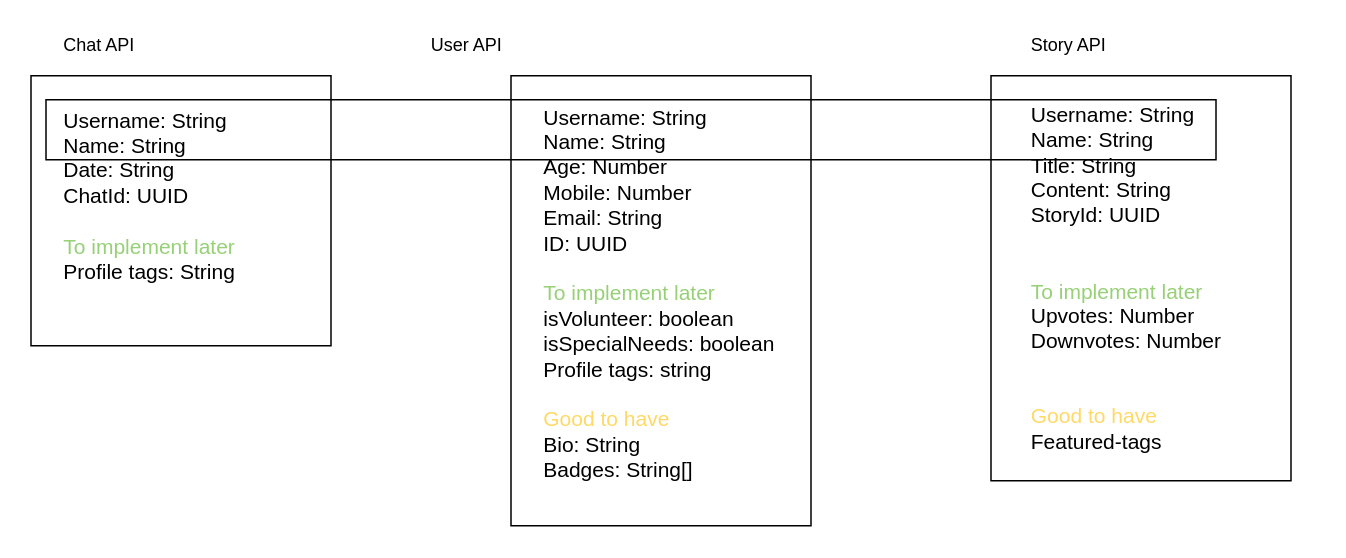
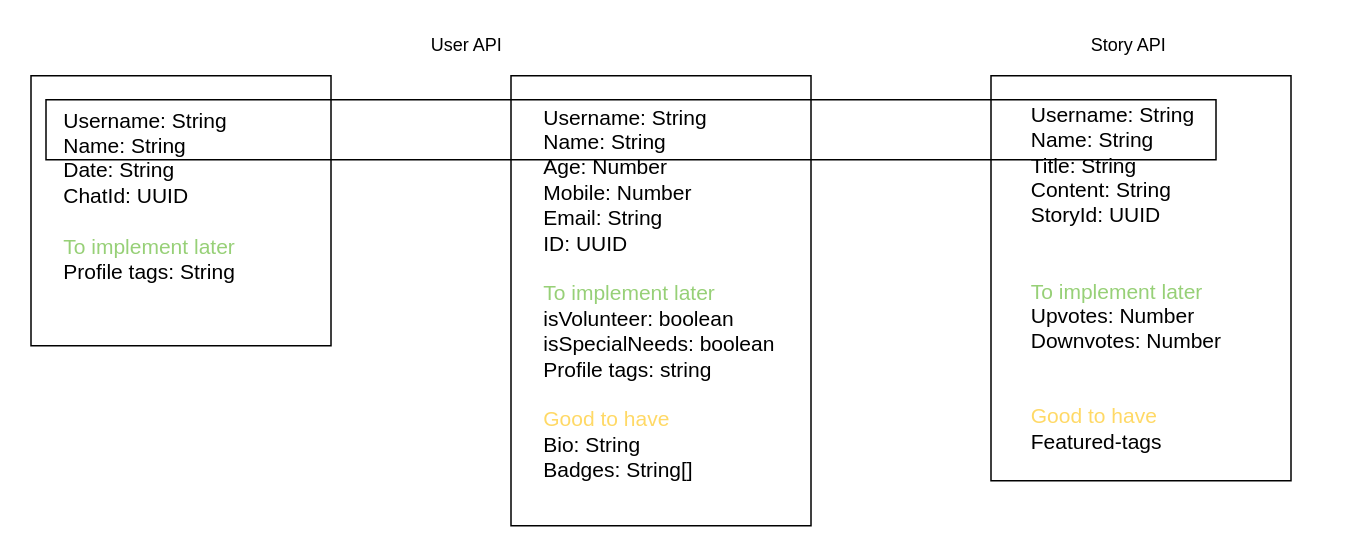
  <mxCell id="0" />
  <mxCell id="1" parent="0" />
  <mxCell id="2" value="" style="rounded=0;whiteSpace=wrap;html=1;" parent="1" vertex="1"><mxGeometry x="340" y="50" width="200" height="300" as="geometry" /></mxCell>
  <mxCell id="3" value="User API" style="text;html=1;strokeColor=none;fillColor=none;align=left;verticalAlign=middle;whiteSpace=wrap;rounded=0;" parent="1" vertex="1"><mxGeometry x="285" y="20" width="60" height="20" as="geometry" /></mxCell>
  <mxCell id="4" value="&lt;font style=&quot;font-size: 14px&quot;&gt;Username: String&lt;br&gt;Name: String&lt;br&gt;Age: Number&lt;br&gt;Mobile: Number&lt;br&gt;Email: String&lt;br&gt;ID: UUID&lt;br&gt;&lt;br&gt;&lt;font color=&quot;#97d077&quot; style=&quot;font-size: 14px&quot;&gt;To implement later&lt;/font&gt;&lt;br&gt;isVolunteer: boolean&lt;br&gt;isSpecialNeeds: boolean&lt;br&gt;Profile tags: string&lt;br&gt;&lt;br&gt;&lt;font color=&quot;#ffd966&quot; style=&quot;font-size: 14px&quot;&gt;Good to have&lt;/font&gt;&lt;br&gt;Bio: String&lt;br&gt;Badges: String[]&lt;/font&gt;" style="text;html=1;strokeColor=none;fillColor=none;align=left;verticalAlign=middle;whiteSpace=wrap;rounded=0;" parent="1" vertex="1"><mxGeometry x="360" y="70" width="190" height="250" as="geometry" /></mxCell>
  <mxCell id="5" value="" style="rounded=0;whiteSpace=wrap;html=1;" parent="1" vertex="1"><mxGeometry x="660" y="50" width="200" height="270" as="geometry" /></mxCell>
  <mxCell id="6" value="&lt;font style=&quot;font-size: 14px&quot;&gt;Username: String&lt;br&gt;Name: String&lt;br&gt;Title: String&lt;br&gt;Content: String&lt;br&gt;StoryId: UUID&lt;br&gt;&lt;br&gt;&lt;br&gt;&lt;font color=&quot;#97d077&quot; style=&quot;font-size: 14px&quot;&gt;To implement later&lt;/font&gt;&lt;br&gt;Upvotes: Number&lt;br&gt;Downvotes: Number&lt;br&gt;&lt;br&gt;&lt;br&gt;&lt;font color=&quot;#ffd966&quot; style=&quot;font-size: 14px&quot;&gt;Good to have&lt;/font&gt;&lt;br&gt;Featured-tags&lt;/font&gt;" style="text;html=1;strokeColor=none;fillColor=none;align=left;verticalAlign=middle;whiteSpace=wrap;rounded=0;" parent="1" vertex="1"><mxGeometry x="685" y="70" width="190" height="230" as="geometry" /></mxCell>
- <mxCell id="7" value="Story API" style="text;html=1;strokeColor=none;fillColor=none;align=left;verticalAlign=middle;whiteSpace=wrap;rounded=0;" parent="1" vertex="1"><mxGeometry x="685" y="20" width="65" height="20" as="geometry" /></mxCell>
+ <mxCell id="7" value="Story API" style="text;html=1;strokeColor=none;fillColor=none;align=left;verticalAlign=middle;whiteSpace=wrap;rounded=0;" parent="1" vertex="1"><mxGeometry x="725" y="20" width="65" height="20" as="geometry" /></mxCell>
  <mxCell id="8" value="" style="rounded=0;whiteSpace=wrap;html=1;" parent="1" vertex="1"><mxGeometry x="20" y="50" width="200" height="180" as="geometry" /></mxCell>
- <mxCell id="9" value="Chat API" style="text;html=1;strokeColor=none;fillColor=none;align=left;verticalAlign=middle;whiteSpace=wrap;rounded=0;" parent="1" vertex="1"><mxGeometry x="40" y="20" width="70" height="20" as="geometry" /></mxCell>
  <mxCell id="10" value="&lt;font style=&quot;font-size: 14px&quot;&gt;Username: String&lt;br&gt;Name: String&lt;br&gt;Date: String&lt;br&gt;ChatId: UUID&lt;br&gt;&lt;br&gt;&lt;font color=&quot;#97d077&quot; style=&quot;font-size: 14px&quot;&gt;To implement later&lt;/font&gt;&lt;br&gt;Profile tags: String&lt;/font&gt;" style="text;html=1;strokeColor=none;fillColor=none;align=left;verticalAlign=middle;whiteSpace=wrap;rounded=0;" parent="1" vertex="1"><mxGeometry x="40" y="70" width="140" height="120" as="geometry" /></mxCell>
  <mxCell id="11" value="" style="rounded=0;whiteSpace=wrap;html=1;fillColor=none;" vertex="1" parent="1"><mxGeometry x="30" y="66" width="780" height="40" as="geometry" /></mxCell>
